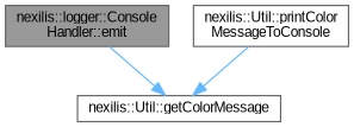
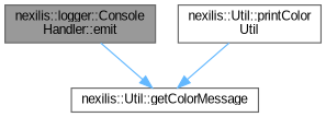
  digraph {
    fontname="Liberation Sans"
    rankdir=TB
    node [color=grey40 fillcolor=white fontname="Liberation Sans" fontsize=10 shape=box style=filled]
    edge [color=steelblue1 fontname="Liberation Sans" fontsize=10 labelfontname=Helvetica labelfontsize=10 style=solid]
    n1 [color=gray40 fillcolor=grey60 fontcolor=black height=0.2 label="nexilis::logger::Console\lHandler::emit" width=0.4]
    n2 [height=0.2 label="nexilis::Util::getColorMessage" width=0.4]
-   n3 [height=0.2 label="nexilis::Util::printColor\lMessageToConsole" width=0.4]
+   n3 [height=0.2 label="nexilis::Util::printColor\lUtil" width=0.4]
    n1 -> n2
    n3 -> n2
  }
